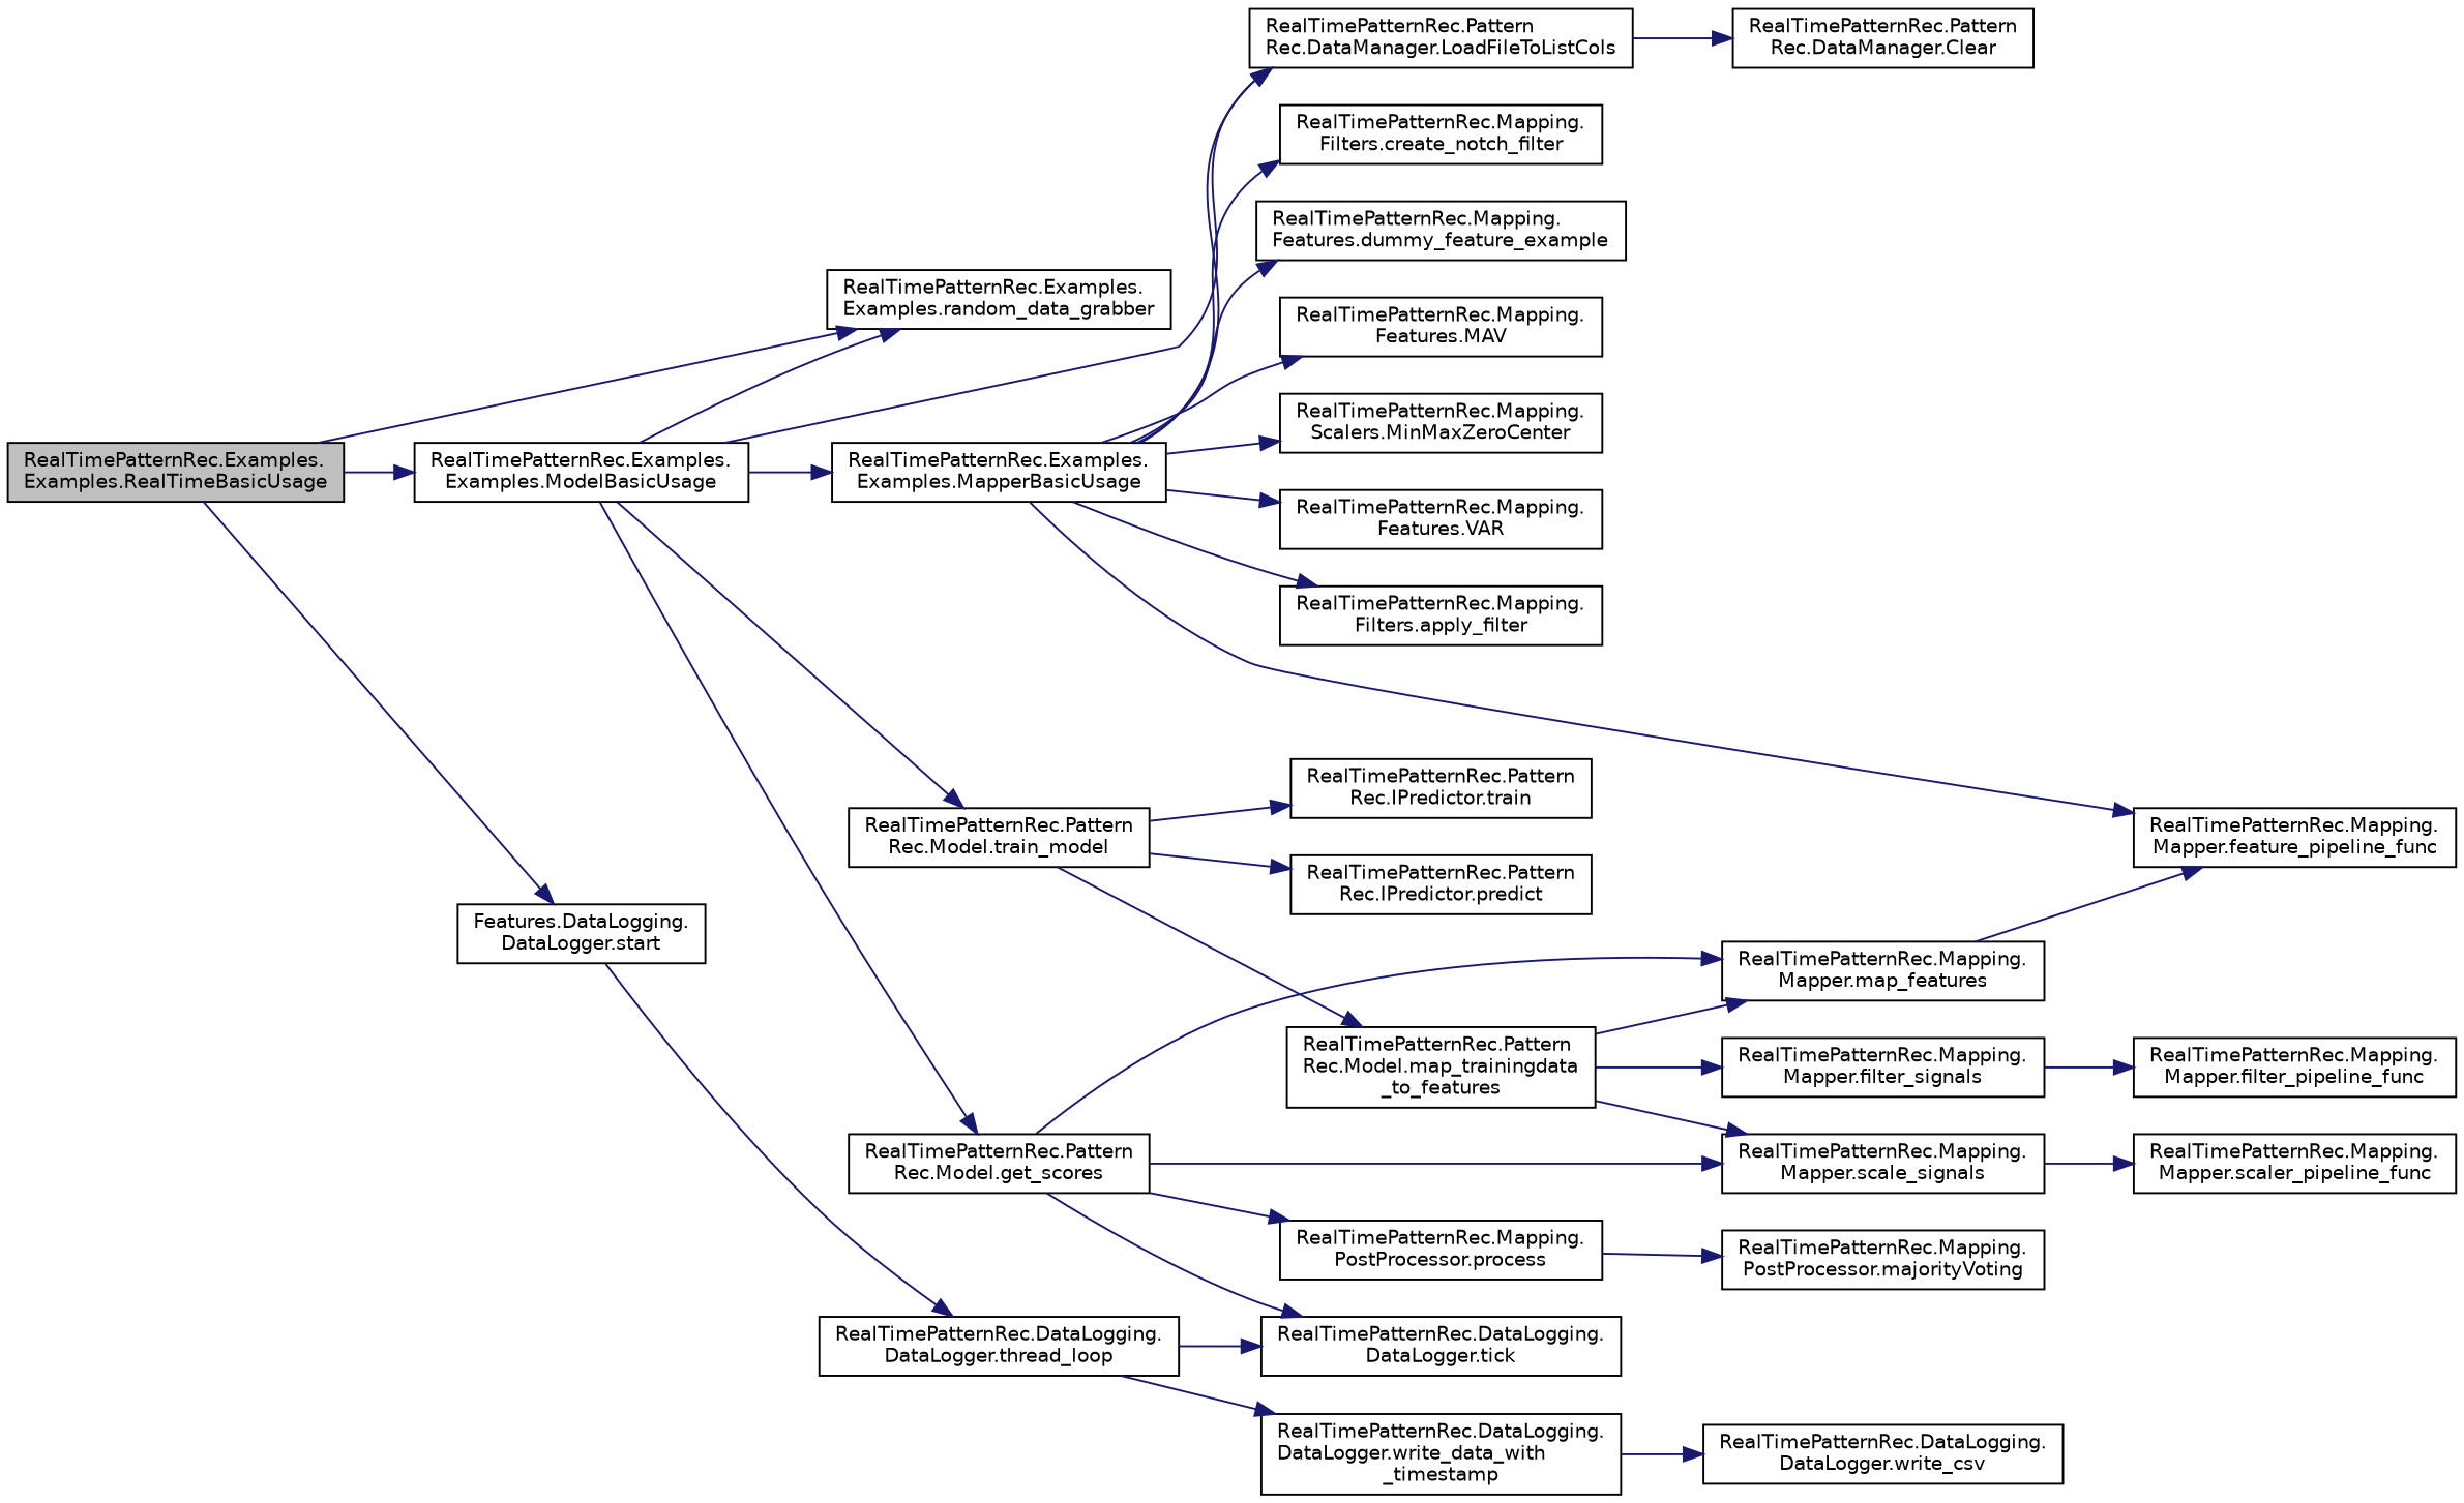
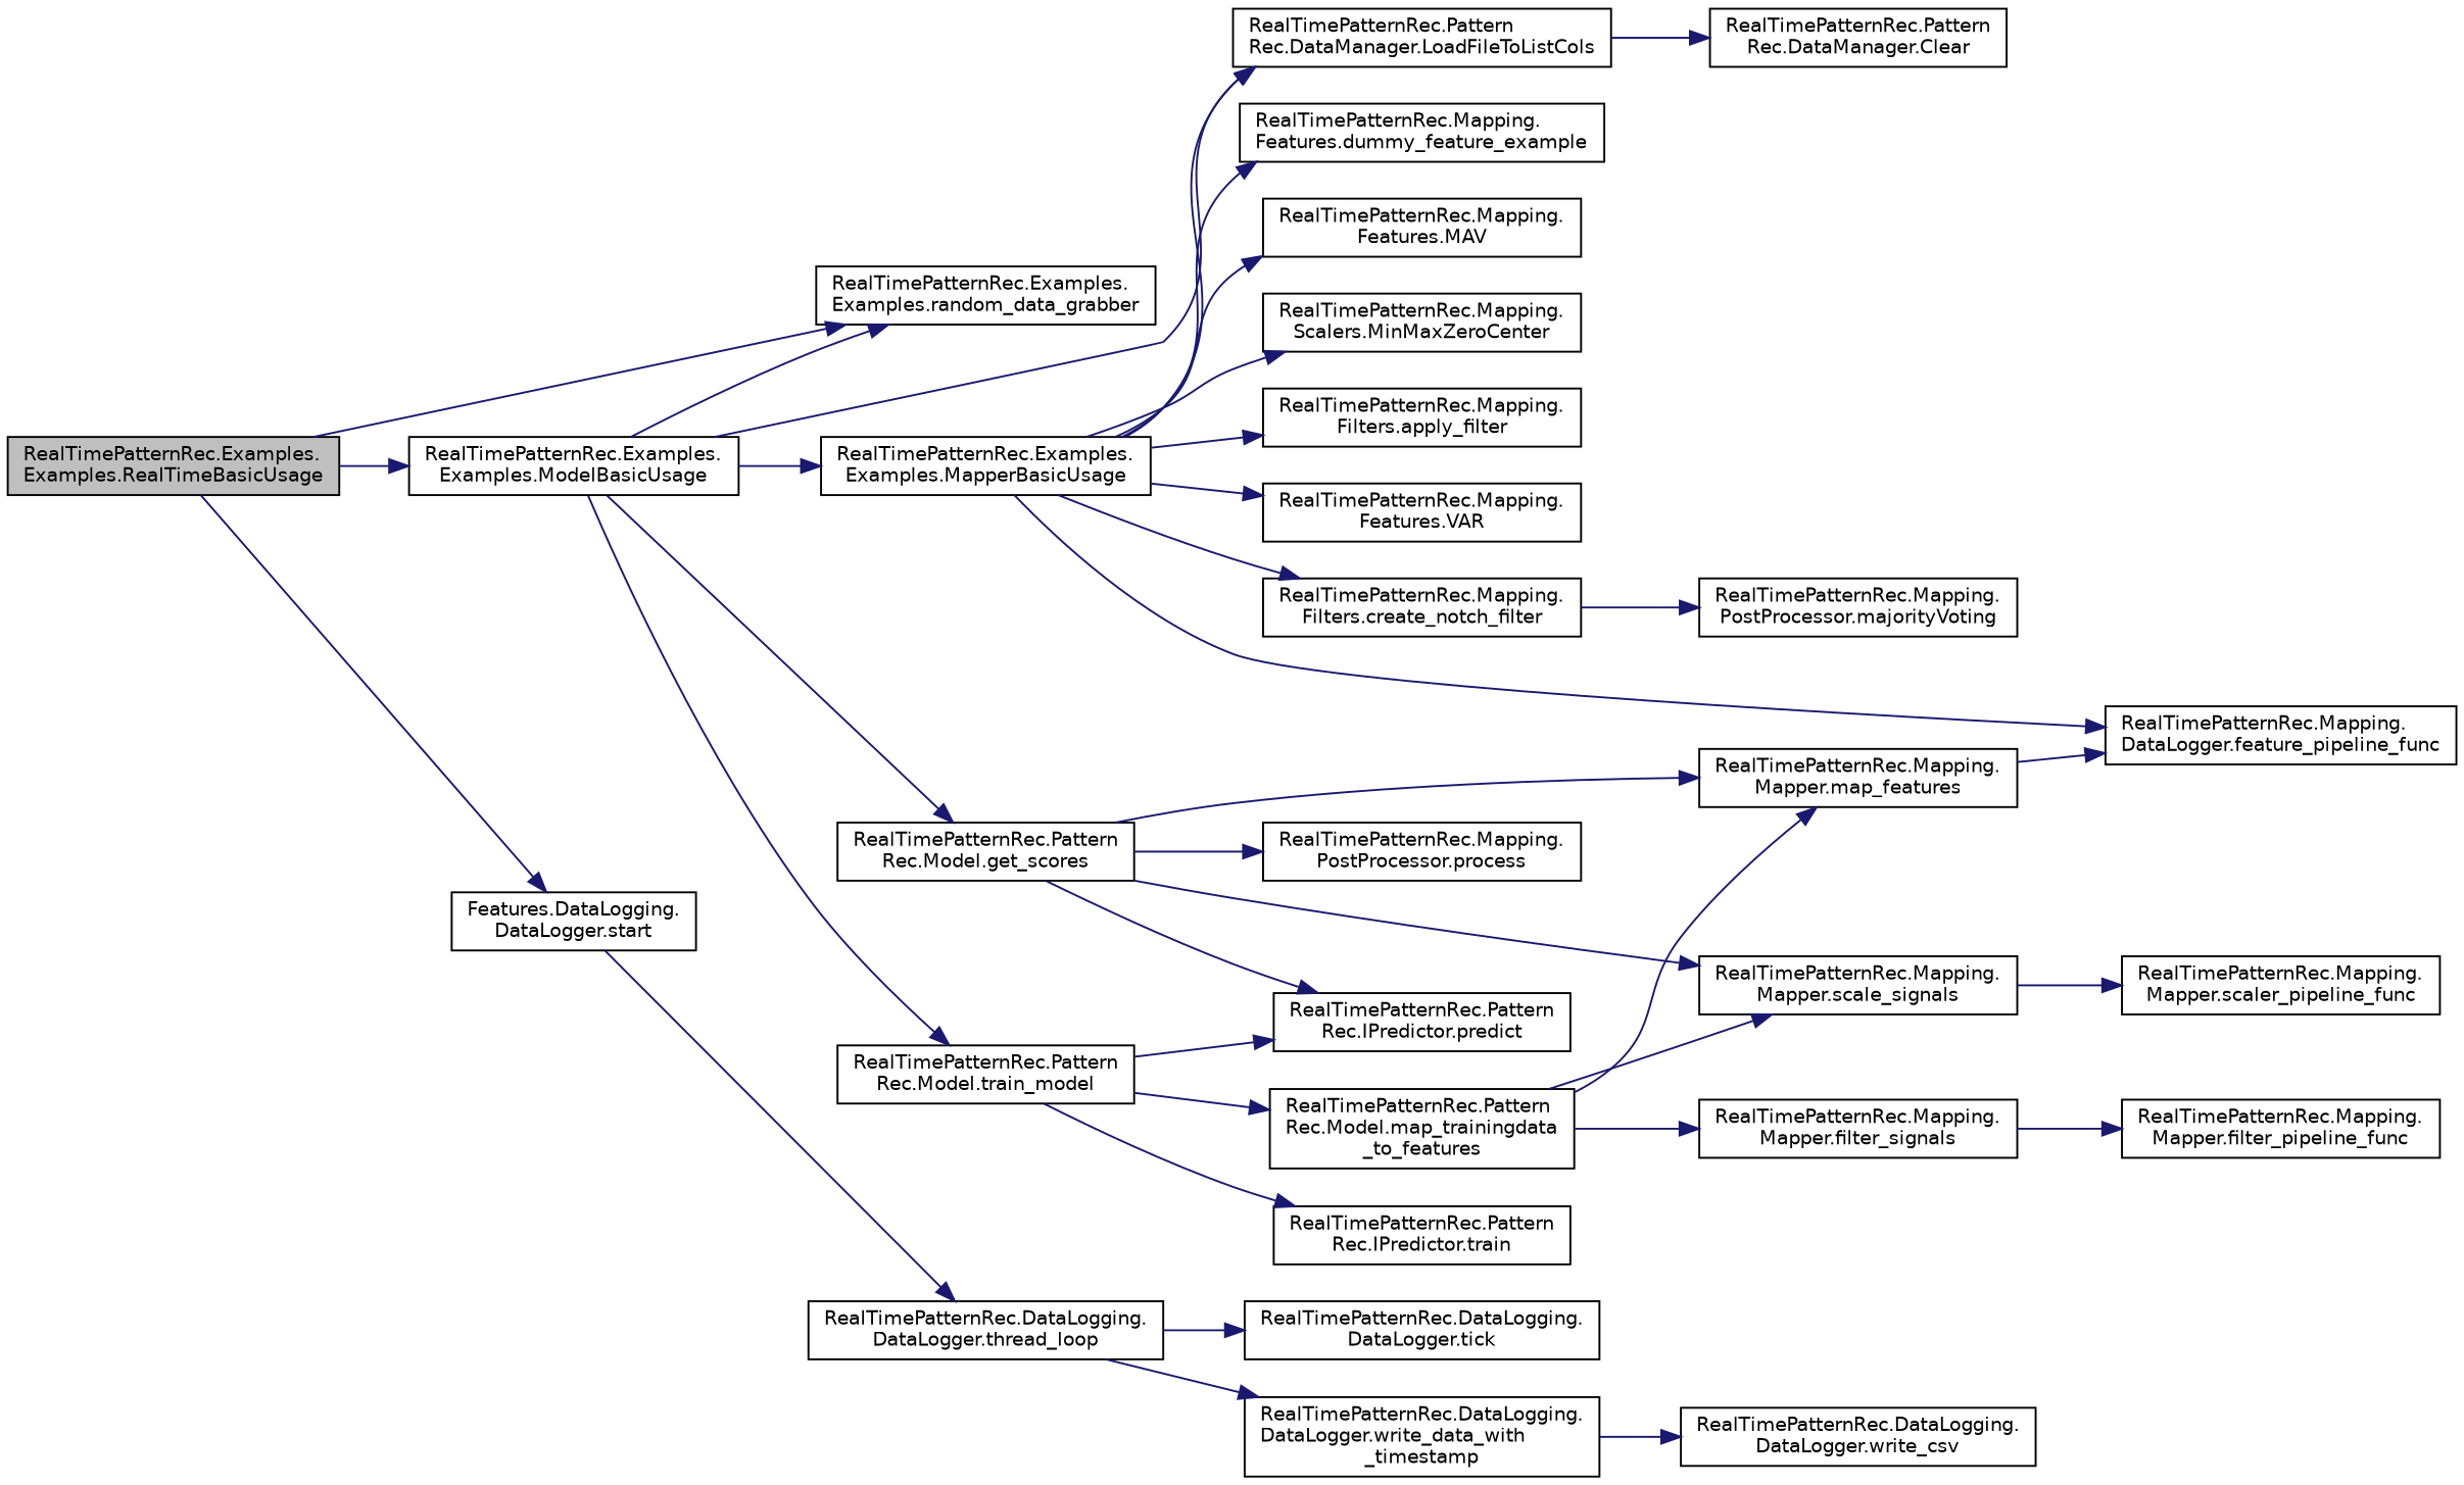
  digraph {
    rankdir=LR
    node [color=black fillcolor=white fontname=Helvetica fontsize=10 shape=record style=filled]
    edge [color=midnightblue fontname=Helvetica fontsize=10 labelfontname=Helvetica labelfontsize=10 style=solid]
    n1 [fillcolor=grey75 fontcolor=black height=0.2 label="RealTimePatternRec.Examples.\lExamples.RealTimeBasicUsage" width=0.4]
    n2 [height=0.2 label="RealTimePatternRec.Examples.\lExamples.ModelBasicUsage" width=0.4]
    n3 [height=0.2 label="RealTimePatternRec.Examples.\lExamples.random_data_grabber" width=0.4]
    n4 [height=0.2 label="Features.DataLogging.\lDataLogger.start" width=0.4]
    n5 [height=0.2 label="RealTimePatternRec.Pattern\lRec.Model.get_scores" width=0.4]
    n6 [height=0.2 label="RealTimePatternRec.Pattern\lRec.DataManager.LoadFileToListCols" width=0.4]
    n7 [height=0.2 label="RealTimePatternRec.Examples.\lExamples.MapperBasicUsage" width=0.4]
    n8 [height=0.2 label="RealTimePatternRec.Pattern\lRec.Model.train_model" width=0.4]
    n9 [height=0.2 label="RealTimePatternRec.DataLogging.\lDataLogger.thread_loop" width=0.4]
    n10 [height=0.2 label="RealTimePatternRec.Mapping.\lMapper.map_features" width=0.4]
    n11 [height=0.2 label="RealTimePatternRec.Pattern\lRec.IPredictor.predict" width=0.4]
    n12 [height=0.2 label="RealTimePatternRec.Mapping.\lPostProcessor.process" width=0.4]
    n13 [height=0.2 label="RealTimePatternRec.Mapping.\lMapper.scale_signals" width=0.4]
    n14 [height=0.2 label="RealTimePatternRec.Pattern\lRec.DataManager.Clear" width=0.4]
-   n15 [height=0.2 label="RealTimePatternRec.Mapping.\lMapper.feature_pipeline_func" width=0.4]
+   n15 [height=0.2 label="RealTimePatternRec.Mapping.\lDataLogger.feature_pipeline_func" width=0.4]
    n16 [height=0.2 label="RealTimePatternRec.Mapping.\lFilters.apply_filter" width=0.4]
    n17 [height=0.2 label="RealTimePatternRec.Mapping.\lFilters.create_notch_filter" width=0.4]
    n18 [height=0.2 label="RealTimePatternRec.Mapping.\lFeatures.dummy_feature_example" width=0.4]
    n19 [height=0.2 label="RealTimePatternRec.Mapping.\lFeatures.MAV" width=0.4]
    n20 [height=0.2 label="RealTimePatternRec.Mapping.\lScalers.MinMaxZeroCenter" width=0.4]
    n21 [height=0.2 label="RealTimePatternRec.Mapping.\lFeatures.VAR" width=0.4]
    n22 [height=0.2 label="RealTimePatternRec.Pattern\lRec.Model.map_trainingdata\l_to_features" width=0.4]
    n23 [height=0.2 label="RealTimePatternRec.Pattern\lRec.IPredictor.train" width=0.4]
    n24 [height=0.2 label="RealTimePatternRec.Mapping.\lPostProcessor.majorityVoting" width=0.4]
    n25 [height=0.2 label="RealTimePatternRec.Mapping.\lMapper.scaler_pipeline_func" width=0.4]
    n26 [height=0.2 label="RealTimePatternRec.Mapping.\lMapper.filter_signals" width=0.4]
    n27 [height=0.2 label="RealTimePatternRec.Mapping.\lMapper.filter_pipeline_func" width=0.4]
    n28 [height=0.2 label="RealTimePatternRec.DataLogging.\lDataLogger.tick" width=0.4]
    n29 [height=0.2 label="RealTimePatternRec.DataLogging.\lDataLogger.write_data_with\l_timestamp" width=0.4]
    n30 [height=0.2 label="RealTimePatternRec.DataLogging.\lDataLogger.write_csv" width=0.4]
    n1 -> n2
    n1 -> n3
    n1 -> n4
    n2 -> n3
    n2 -> n5
    n2 -> n6
    n2 -> n7
    n2 -> n8
    n4 -> n9
    n5 -> n10
-   n5 -> n28
+   n5 -> n11
    n5 -> n12
    n5 -> n13
    n6 -> n14
    n7 -> n6
    n7 -> n15
    n7 -> n16
    n7 -> n17
    n7 -> n18
    n7 -> n19
    n7 -> n20
    n7 -> n21
    n8 -> n11
    n8 -> n22
    n8 -> n23
    n9 -> n28
    n9 -> n29
    n10 -> n15
-   n12 -> n24
+   n17 -> n24
    n13 -> n25
    n22 -> n10
    n22 -> n13
    n22 -> n26
    n26 -> n27
    n29 -> n30
  }
